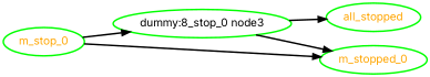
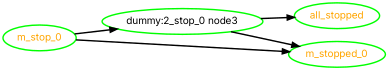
  digraph {
    rankdir=LR
    fontname=Inter
    node [color=green fontcolor=orange style=bold fontname=Inter]
    edge [style=bold fontname=Inter]
    all_stopped
-   "dummy:2_stop_0 node3" [fontcolor=black label="dummy:8_stop_0 node3"]
+   "dummy:2_stop_0 node3" [fontcolor=black]
    m_stopped_0
    m_stop_0
    "dummy:2_stop_0 node3" -> all_stopped
    "dummy:2_stop_0 node3" -> m_stopped_0
    m_stop_0 -> "dummy:2_stop_0 node3"
    m_stop_0 -> m_stopped_0
  }
